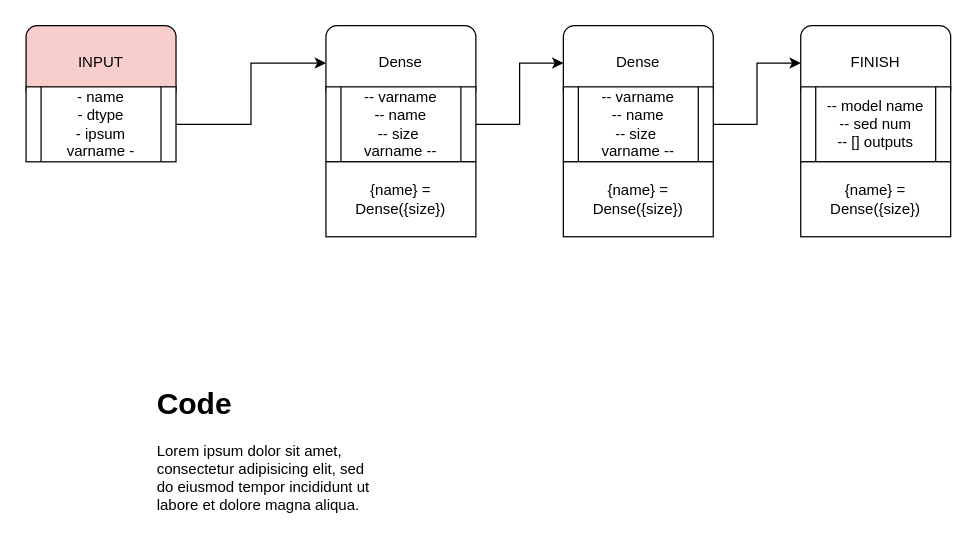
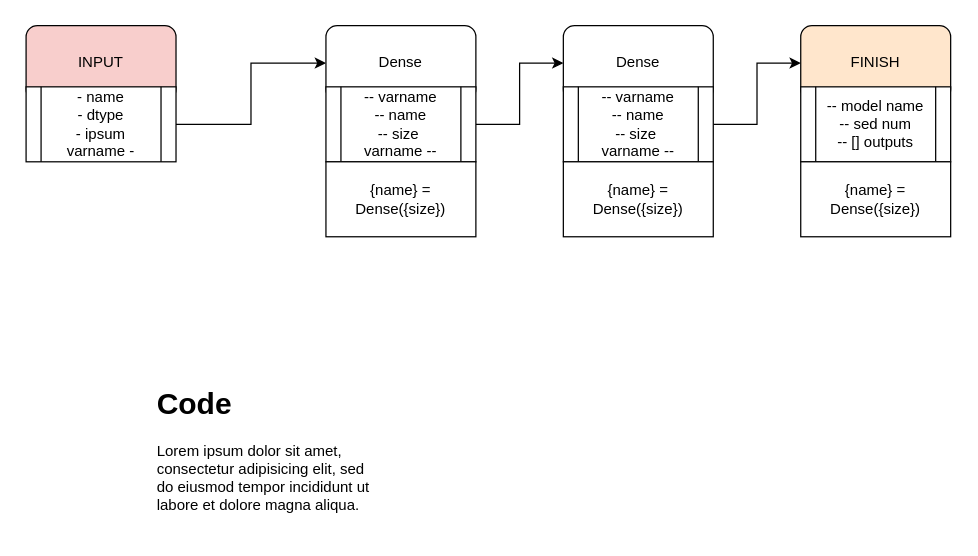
  <mxCell id="0" />
  <mxCell id="1" parent="0" />
  <mxCell id="2" value="INPUT" style="rounded=1;whiteSpace=wrap;html=1;fillColor=#f8cecc;" vertex="1" parent="1"><mxGeometry x="20" y="20" width="120" height="60" as="geometry" /></mxCell>
- <mxCell id="3" value="FINISH" style="rounded=1;whiteSpace=wrap;html=1;" vertex="1" parent="1"><mxGeometry x="640" y="20" width="120" height="60" as="geometry" /></mxCell>
+ <mxCell id="3" value="FINISH" style="rounded=1;whiteSpace=wrap;html=1;fillColor=#ffe6cc;" vertex="1" parent="1"><mxGeometry x="640" y="20" width="120" height="60" as="geometry" /></mxCell>
  <mxCell id="4" style="edgeStyle=orthogonalEdgeStyle;rounded=0;orthogonalLoop=1;jettySize=auto;html=1;exitX=1;exitY=0.5;exitDx=0;exitDy=0;entryX=0;entryY=0.5;entryDx=0;entryDy=0;" edge="1" parent="1" source="5" target="6"><mxGeometry relative="1" as="geometry"><mxPoint x="220" y="129" as="targetPoint" /></mxGeometry></mxCell>
  <mxCell id="5" value="- name&lt;br&gt;- dtype&lt;br&gt;- ipsum&lt;br&gt;varname -" style="shape=process;whiteSpace=wrap;html=1;backgroundOutline=1;" vertex="1" parent="1"><mxGeometry x="20" y="69" width="120" height="60" as="geometry" /></mxCell>
  <mxCell id="6" value="Dense" style="rounded=1;whiteSpace=wrap;html=1;" vertex="1" parent="1"><mxGeometry x="260" y="20" width="120" height="60" as="geometry" /></mxCell>
  <mxCell id="7" style="edgeStyle=orthogonalEdgeStyle;rounded=0;orthogonalLoop=1;jettySize=auto;html=1;exitX=1;exitY=0.5;exitDx=0;exitDy=0;entryX=0;entryY=0.5;entryDx=0;entryDy=0;" edge="1" parent="1" source="8" target="10"><mxGeometry relative="1" as="geometry" /></mxCell>
  <mxCell id="8" value="-- varname&lt;br&gt;-- name&lt;br&gt;-- size&amp;nbsp;&lt;br&gt;varname --" style="shape=process;whiteSpace=wrap;html=1;backgroundOutline=1;" vertex="1" parent="1"><mxGeometry x="260" y="69" width="120" height="60" as="geometry" /></mxCell>
  <mxCell id="9" value="-- model name&lt;br&gt;-- sed num&lt;br&gt;-- [] outputs" style="shape=process;whiteSpace=wrap;html=1;backgroundOutline=1;" vertex="1" parent="1"><mxGeometry x="640" y="69" width="120" height="60" as="geometry" /></mxCell>
  <mxCell id="10" value="Dense" style="rounded=1;whiteSpace=wrap;html=1;" vertex="1" parent="1"><mxGeometry x="450" y="20" width="120" height="60" as="geometry" /></mxCell>
  <mxCell id="11" style="edgeStyle=orthogonalEdgeStyle;rounded=0;orthogonalLoop=1;jettySize=auto;html=1;exitX=1;exitY=0.5;exitDx=0;exitDy=0;entryX=0;entryY=0.5;entryDx=0;entryDy=0;" edge="1" parent="1" source="12" target="3"><mxGeometry relative="1" as="geometry" /></mxCell>
  <mxCell id="12" value="-- varname&lt;br&gt;-- name&lt;br&gt;-- size&amp;nbsp;&lt;br&gt;varname --" style="shape=process;whiteSpace=wrap;html=1;backgroundOutline=1;" vertex="1" parent="1"><mxGeometry x="450" y="69" width="120" height="60" as="geometry" /></mxCell>
  <mxCell id="13" value="&lt;h1&gt;Code&lt;/h1&gt;&lt;p&gt;Lorem ipsum dolor sit amet, consectetur adipisicing elit, sed do eiusmod tempor incididunt ut labore et dolore magna aliqua.&lt;/p&gt;" style="text;html=1;strokeColor=none;fillColor=none;spacing=5;spacingTop=-20;whiteSpace=wrap;overflow=hidden;rounded=0;" vertex="1" parent="1"><mxGeometry x="120" y="303" width="190" height="120" as="geometry" /></mxCell>
  <mxCell id="14" value="&lt;span style=&quot;white-space: normal&quot;&gt;{name} = Dense({size})&lt;/span&gt;" style="rounded=0;whiteSpace=wrap;html=1;" vertex="1" parent="1"><mxGeometry x="260" y="129" width="120" height="60" as="geometry" /></mxCell>
  <mxCell id="15" value="&lt;span style=&quot;white-space: normal&quot;&gt;{name} = Dense({size})&lt;/span&gt;" style="rounded=0;whiteSpace=wrap;html=1;" vertex="1" parent="1"><mxGeometry x="450" y="129" width="120" height="60" as="geometry" /></mxCell>
  <mxCell id="16" value="&lt;span style=&quot;white-space: normal&quot;&gt;{name} = Dense({size})&lt;/span&gt;" style="rounded=0;whiteSpace=wrap;html=1;" vertex="1" parent="1"><mxGeometry x="640" y="129" width="120" height="60" as="geometry" /></mxCell>
